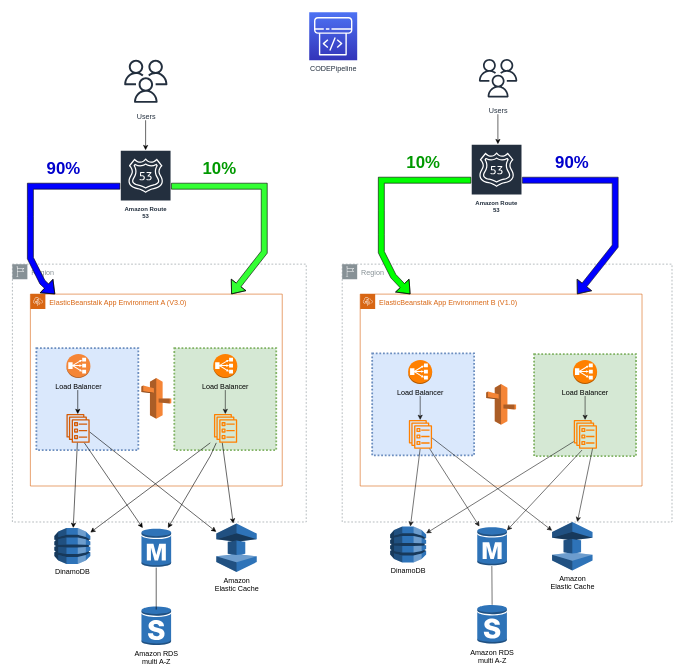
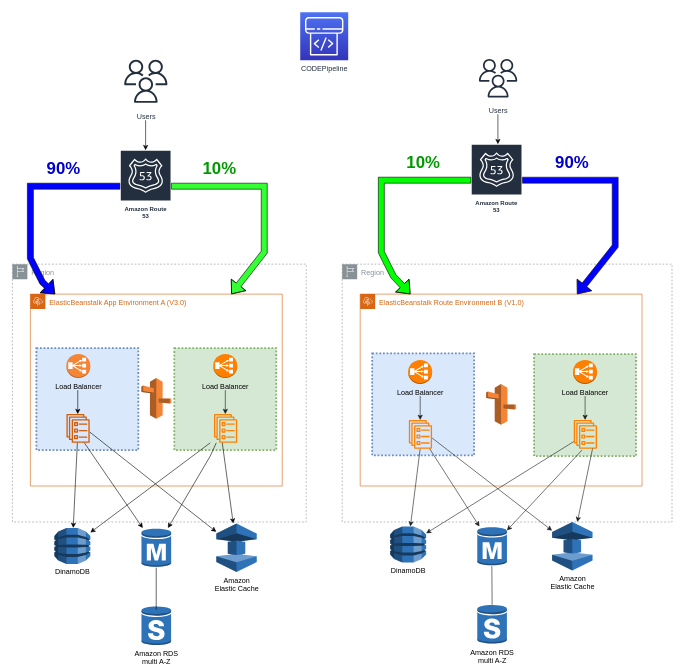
  <mxCell id="0" />
  <mxCell id="1" parent="0" />
  <mxCell id="2" value="" style="whiteSpace=wrap;html=1;aspect=fixed;dashed=1;dashPattern=1 1;strokeWidth=3;fillColor=#d5e8d4;strokeColor=#82b366;" vertex="1" parent="1"><mxGeometry x="890" y="590" width="170" height="170" as="geometry" /></mxCell>
  <mxCell id="3" value="" style="whiteSpace=wrap;html=1;aspect=fixed;dashed=1;dashPattern=1 1;strokeWidth=3;fillColor=#dae8fc;strokeColor=#6c8ebf;" vertex="1" parent="1"><mxGeometry x="620" y="588.88" width="170" height="170" as="geometry" /></mxCell>
  <mxCell id="4" value="Amazon Route 53" style="sketch=0;outlineConnect=0;fontColor=#232F3E;gradientColor=none;strokeColor=#ffffff;fillColor=#232F3E;dashed=0;verticalLabelPosition=middle;verticalAlign=bottom;align=center;html=1;whiteSpace=wrap;fontSize=10;fontStyle=1;spacing=3;shape=mxgraph.aws4.productIcon;prIcon=mxgraph.aws4.route_53;" vertex="1" parent="1"><mxGeometry x="199.75" y="250" width="85" height="120" as="geometry" /></mxCell>
  <mxCell id="5" value="Users" style="sketch=0;outlineConnect=0;fontColor=#232F3E;gradientColor=none;strokeColor=#232F3E;fillColor=#ffffff;dashed=0;verticalLabelPosition=bottom;verticalAlign=top;align=center;html=1;fontSize=12;fontStyle=0;aspect=fixed;shape=mxgraph.aws4.resourceIcon;resIcon=mxgraph.aws4.users;" vertex="1" parent="1"><mxGeometry x="197.5" width="90" height="90" as="geometry" y="90" /></mxCell>
  <mxCell id="6" value="Region" style="sketch=0;outlineConnect=0;gradientColor=none;html=1;whiteSpace=wrap;fontSize=12;fontStyle=0;shape=mxgraph.aws4.group;grIcon=mxgraph.aws4.group_region;strokeColor=#879196;fillColor=none;verticalAlign=top;align=left;spacingLeft=30;fontColor=#879196;dashed=1;" vertex="1" parent="1"><mxGeometry x="20" y="440" width="490" height="430" as="geometry" /></mxCell>
  <mxCell id="7" value="Region" style="sketch=0;outlineConnect=0;gradientColor=none;html=1;whiteSpace=wrap;fontSize=12;fontStyle=0;shape=mxgraph.aws4.group;grIcon=mxgraph.aws4.group_region;strokeColor=#879196;fillColor=none;verticalAlign=top;align=left;spacingLeft=30;fontColor=#879196;dashed=1;" vertex="1" parent="1"><mxGeometry x="570" y="440" width="550" height="430" as="geometry" /></mxCell>
  <mxCell id="8" value="ElasticBeanstalk App Environment A (V3.0)" style="points=[[0,0],[0.25,0],[0.5,0],[0.75,0],[1,0],[1,0.25],[1,0.5],[1,0.75],[1,1],[0.75,1],[0.5,1],[0.25,1],[0,1],[0,0.75],[0,0.5],[0,0.25]];outlineConnect=0;gradientColor=none;html=1;whiteSpace=wrap;fontSize=12;fontStyle=0;container=1;pointerEvents=0;collapsible=0;recursiveResize=0;shape=mxgraph.aws4.group;grIcon=mxgraph.aws4.group_elastic_beanstalk;strokeColor=#D86613;fillColor=none;verticalAlign=top;align=left;spacingLeft=30;fontColor=#D86613;dashed=0;" vertex="1" parent="1"><mxGeometry x="50" y="490" width="420" height="320" as="geometry" /></mxCell>
  <mxCell id="9" value="" style="whiteSpace=wrap;html=1;aspect=fixed;dashed=1;dashPattern=1 1;strokeWidth=3;fillColor=#dae8fc;strokeColor=#6c8ebf;" vertex="1" parent="8"><mxGeometry x="10" y="90" width="170" height="170" as="geometry" /></mxCell>
  <mxCell id="10" value="Load Balancer" style="outlineConnect=0;dashed=0;verticalLabelPosition=bottom;verticalAlign=top;align=center;html=1;shape=mxgraph.aws3.classic_load_balancer;fillColor=#F58536;gradientColor=none;" vertex="1" parent="8"><mxGeometry x="60" y="100" width="40" height="40" as="geometry" /></mxCell>
  <mxCell id="11" value="" style="sketch=0;outlineConnect=0;fontColor=#232F3E;gradientColor=none;fillColor=#D45B07;strokeColor=none;dashed=0;verticalLabelPosition=bottom;verticalAlign=top;align=center;html=1;fontSize=12;fontStyle=0;aspect=fixed;pointerEvents=1;shape=mxgraph.aws4.ecs_service;" vertex="1" parent="8"><mxGeometry x="60" y="200" width="39" height="48" as="geometry" /></mxCell>
  <mxCell id="12" value="" style="endArrow=classic;html=1;rounded=0;" edge="1" parent="8"><mxGeometry width="50" height="50" relative="1" as="geometry"><mxPoint x="79" y="160" as="sourcePoint" /><mxPoint x="79" y="200" as="targetPoint" /></mxGeometry></mxCell>
  <mxCell id="13" value="" style="whiteSpace=wrap;html=1;aspect=fixed;dashed=1;dashPattern=1 1;strokeWidth=3;fillColor=#d5e8d4;strokeColor=#82b366;" vertex="1" parent="8"><mxGeometry x="240" y="90" width="170" height="170" as="geometry" /></mxCell>
  <mxCell id="14" value="Load Balancer" style="outlineConnect=0;dashed=0;verticalLabelPosition=bottom;verticalAlign=top;align=center;html=1;shape=mxgraph.aws3.classic_load_balancer;fillColor=#FF8000;strokeColor=#b85450;" vertex="1" parent="8"><mxGeometry x="305" y="100" width="40" height="40" as="geometry" /></mxCell>
  <mxCell id="15" value="" style="sketch=0;outlineConnect=0;fillColor=#FF8000;strokeColor=#FFFFFF;dashed=0;verticalLabelPosition=bottom;verticalAlign=top;align=center;html=1;fontSize=12;fontStyle=0;aspect=fixed;pointerEvents=1;shape=mxgraph.aws4.ecs_service;" vertex="1" parent="8"><mxGeometry x="306" y="200" width="39" height="48" as="geometry" /></mxCell>
  <mxCell id="16" value="" style="endArrow=classic;html=1;rounded=0;fillColor=#d5e8d4;strokeColor=#1A1A1A;" edge="1" parent="8"><mxGeometry width="50" height="50" relative="1" as="geometry"><mxPoint x="325.08" y="160" as="sourcePoint" /><mxPoint x="325.08" y="200" as="targetPoint" /></mxGeometry></mxCell>
  <mxCell id="17" value="" style="outlineConnect=0;dashed=0;verticalLabelPosition=bottom;verticalAlign=top;align=center;html=1;shape=mxgraph.aws3.route_53;fillColor=#F58536;gradientColor=none;dashPattern=1 1;strokeColor=#FFFFFF;strokeWidth=3;" vertex="1" parent="8"><mxGeometry x="185" y="140" width="50" height="67.75" as="geometry" /></mxCell>
  <mxCell id="18" value="" style="endArrow=classic;html=1;rounded=0;" edge="1" parent="8" target="32"><mxGeometry width="50" height="50" relative="1" as="geometry"><mxPoint x="90" y="248" as="sourcePoint" /><mxPoint x="140" y="278" as="targetPoint" /></mxGeometry></mxCell>
  <mxCell id="19" value="" style="endArrow=classic;html=1;rounded=0;" edge="1" parent="8" target="34"><mxGeometry width="50" height="50" relative="1" as="geometry"><mxPoint x="99" y="230" as="sourcePoint" /><mxPoint x="149" y="260" as="targetPoint" /></mxGeometry></mxCell>
  <mxCell id="20" value="" style="endArrow=classic;html=1;rounded=0;" edge="1" parent="8" target="31"><mxGeometry width="50" height="50" relative="1" as="geometry"><mxPoint x="300" y="248" as="sourcePoint" /><mxPoint x="270" y="278" as="targetPoint" /></mxGeometry></mxCell>
  <mxCell id="21" value="" style="endArrow=classic;html=1;rounded=0;" edge="1" parent="8" target="32"><mxGeometry width="50" height="50" relative="1" as="geometry"><mxPoint x="310" y="248" as="sourcePoint" /><mxPoint x="280" y="278" as="targetPoint" /><Array as="points"><mxPoint x="300" y="270" /></Array></mxGeometry></mxCell>
  <mxCell id="22" value="" style="endArrow=classic;html=1;rounded=0;" edge="1" parent="8" target="34"><mxGeometry width="50" height="50" relative="1" as="geometry"><mxPoint x="320" y="248" as="sourcePoint" /><mxPoint x="290" y="278" as="targetPoint" /></mxGeometry></mxCell>
- <mxCell id="23" value="ElasticBeanstalk App Environment B (V1.0)" style="points=[[0,0],[0.25,0],[0.5,0],[0.75,0],[1,0],[1,0.25],[1,0.5],[1,0.75],[1,1],[0.75,1],[0.5,1],[0.25,1],[0,1],[0,0.75],[0,0.5],[0,0.25]];outlineConnect=0;gradientColor=none;html=1;whiteSpace=wrap;fontSize=12;fontStyle=0;container=1;pointerEvents=0;collapsible=0;recursiveResize=0;shape=mxgraph.aws4.group;grIcon=mxgraph.aws4.group_elastic_beanstalk;strokeColor=#D86613;fillColor=none;verticalAlign=top;align=left;spacingLeft=30;fontColor=#D86613;dashed=0;" vertex="1" parent="1"><mxGeometry x="600" y="490" width="470" height="320" as="geometry" /></mxCell>
+ <mxCell id="23" value="ElasticBeanstalk Route Environment B (V1.0)" style="points=[[0,0],[0.25,0],[0.5,0],[0.75,0],[1,0],[1,0.25],[1,0.5],[1,0.75],[1,1],[0.75,1],[0.5,1],[0.25,1],[0,1],[0,0.75],[0,0.5],[0,0.25]];outlineConnect=0;gradientColor=none;html=1;whiteSpace=wrap;fontSize=12;fontStyle=0;container=1;pointerEvents=0;collapsible=0;recursiveResize=0;shape=mxgraph.aws4.group;grIcon=mxgraph.aws4.group_elastic_beanstalk;strokeColor=#D86613;fillColor=none;verticalAlign=top;align=left;spacingLeft=30;fontColor=#D86613;dashed=0;" vertex="1" parent="1"><mxGeometry x="600" y="490" width="470" height="320" as="geometry" /></mxCell>
  <mxCell id="24" value="" style="outlineConnect=0;dashed=0;verticalLabelPosition=bottom;verticalAlign=top;align=center;html=1;shape=mxgraph.aws3.route_53;fillColor=#F58536;gradientColor=none;dashPattern=1 1;strokeColor=#FFFFFF;strokeWidth=3;" vertex="1" parent="23"><mxGeometry x="210" y="150.01" width="50" height="67.75" as="geometry" /></mxCell>
  <mxCell id="25" value="" style="endArrow=classic;html=1;rounded=0;strokeColor=#1A1A1A;" edge="1" parent="23" target="35"><mxGeometry width="50" height="50" relative="1" as="geometry"><mxPoint x="100" y="257.88" as="sourcePoint" /><mxPoint x="90" y="357.88" as="targetPoint" /></mxGeometry></mxCell>
  <mxCell id="26" value="" style="endArrow=classic;html=1;rounded=0;strokeColor=#1A1A1A;" edge="1" parent="23" target="38"><mxGeometry width="50" height="50" relative="1" as="geometry"><mxPoint x="120" y="240" as="sourcePoint" /><mxPoint x="190" y="330" as="targetPoint" /><Array as="points" /></mxGeometry></mxCell>
  <mxCell id="27" value="" style="endArrow=classic;html=1;rounded=0;strokeColor=#1A1A1A;entryX=1;entryY=0.1;entryDx=0;entryDy=0;entryPerimeter=0;" edge="1" parent="23" target="36"><mxGeometry width="50" height="50" relative="1" as="geometry"><mxPoint x="370" y="260" as="sourcePoint" /><mxPoint x="320" y="340" as="targetPoint" /></mxGeometry></mxCell>
  <mxCell id="28" value="Amazon Route 53" style="sketch=0;outlineConnect=0;fontColor=#232F3E;gradientColor=none;strokeColor=#ffffff;fillColor=#232F3E;dashed=0;verticalLabelPosition=middle;verticalAlign=bottom;align=center;html=1;whiteSpace=wrap;fontSize=10;fontStyle=1;spacing=3;shape=mxgraph.aws4.productIcon;prIcon=mxgraph.aws4.route_53;" vertex="1" parent="1"><mxGeometry x="785" y="240" width="85" height="120" as="geometry" /></mxCell>
  <mxCell id="29" value="Users" style="sketch=0;outlineConnect=0;fontColor=#232F3E;gradientColor=none;strokeColor=#232F3E;fillColor=#ffffff;dashed=0;verticalLabelPosition=bottom;verticalAlign=top;align=center;html=1;fontSize=12;fontStyle=0;aspect=fixed;shape=mxgraph.aws4.resourceIcon;resIcon=mxgraph.aws4.users;" vertex="1" parent="1"><mxGeometry x="790" width="80" height="80" as="geometry" y="90" /></mxCell>
- <mxCell id="30" value="CODEPipeline" style="sketch=0;points=[[0,0,0],[0.25,0,0],[0.5,0,0],[0.75,0,0],[1,0,0],[0,1,0],[0.25,1,0],[0.5,1,0],[0.75,1,0],[1,1,0],[0,0.25,0],[0,0.5,0],[0,0.75,0],[1,0.25,0],[1,0.5,0],[1,0.75,0]];outlineConnect=0;fontColor=#232F3E;gradientColor=#4D72F3;gradientDirection=north;fillColor=#3334B9;strokeColor=#ffffff;dashed=0;verticalLabelPosition=bottom;verticalAlign=top;align=center;html=1;fontSize=12;fontStyle=0;aspect=fixed;shape=mxgraph.aws4.resourceIcon;resIcon=mxgraph.aws4.codepipeline;" vertex="1" parent="1"><mxGeometry x="515" y="20" width="80" height="80" as="geometry" /></mxCell>
+ <mxCell id="30" value="CODEPipeline" style="sketch=0;points=[[0,0,0],[0.25,0,0],[0.5,0,0],[0.75,0,0],[1,0,0],[0,1,0],[0.25,1,0],[0.5,1,0],[0.75,1,0],[1,1,0],[0,0.25,0],[0,0.5,0],[0,0.75,0],[1,0.25,0],[1,0.5,0],[1,0.75,0]];outlineConnect=0;fontColor=#232F3E;gradientColor=#4D72F3;gradientDirection=north;fillColor=#3334B9;strokeColor=#ffffff;dashed=0;verticalLabelPosition=bottom;verticalAlign=top;align=center;html=1;fontSize=12;fontStyle=0;aspect=fixed;shape=mxgraph.aws4.resourceIcon;resIcon=mxgraph.aws4.codepipeline;" vertex="1" parent="1"><mxGeometry x="500" y="20" width="80" height="80" as="geometry" /></mxCell>
  <mxCell id="31" value="DinamoDB" style="outlineConnect=0;dashed=0;verticalLabelPosition=bottom;verticalAlign=top;align=center;html=1;shape=mxgraph.aws3.dynamo_db;fillColor=#2E73B8;gradientColor=none;dashPattern=1 1;strokeColor=#FFFFFF;strokeWidth=3;" vertex="1" parent="1"><mxGeometry x="90" y="880" width="60" height="60" as="geometry" /></mxCell>
  <mxCell id="32" value="" style="outlineConnect=0;dashed=0;verticalLabelPosition=bottom;verticalAlign=top;align=center;html=1;shape=mxgraph.aws3.rds_db_instance;fillColor=#2E73B8;gradientColor=none;dashPattern=1 1;strokeColor=#FFFFFF;strokeWidth=3;" vertex="1" parent="1"><mxGeometry x="235.25" y="880" width="49.5" height="66" as="geometry" /></mxCell>
  <mxCell id="33" value="Amazon RDS&lt;br&gt;multi A-Z" style="outlineConnect=0;dashed=0;verticalLabelPosition=bottom;verticalAlign=top;align=center;html=1;shape=mxgraph.aws3.rds_db_instance_standby_multi_az;fillColor=#2E73B8;gradientColor=none;dashPattern=1 1;strokeColor=#FFFFFF;strokeWidth=3;" vertex="1" parent="1"><mxGeometry x="235.25" y="1010" width="49.5" height="66" as="geometry" /></mxCell>
  <mxCell id="34" value="Amazon&lt;br&gt;Elastic Cache" style="outlineConnect=0;dashed=0;verticalLabelPosition=bottom;verticalAlign=top;align=center;html=1;shape=mxgraph.aws3.elasticache;fillColor=#2E73B8;gradientColor=none;dashPattern=1 1;strokeColor=#FFFFFF;strokeWidth=3;" vertex="1" parent="1"><mxGeometry x="360" y="872.5" width="67.5" height="81" as="geometry" /></mxCell>
  <mxCell id="35" value="DinamoDB" style="outlineConnect=0;dashed=0;verticalLabelPosition=bottom;verticalAlign=top;align=center;html=1;shape=mxgraph.aws3.dynamo_db;fillColor=#2E73B8;gradientColor=none;dashPattern=1 1;strokeColor=#FFFFFF;strokeWidth=3;" vertex="1" parent="1"><mxGeometry x="650" y="877.5" width="60" height="60" as="geometry" /></mxCell>
  <mxCell id="36" value="" style="outlineConnect=0;dashed=0;verticalLabelPosition=bottom;verticalAlign=top;align=center;html=1;shape=mxgraph.aws3.rds_db_instance;fillColor=#2E73B8;gradientColor=none;dashPattern=1 1;strokeColor=#FFFFFF;strokeWidth=3;" vertex="1" parent="1"><mxGeometry x="795.25" y="877.5" width="49.5" height="66" as="geometry" /></mxCell>
  <mxCell id="37" value="Amazon RDS&lt;br&gt;multi A-Z" style="outlineConnect=0;dashed=0;verticalLabelPosition=bottom;verticalAlign=top;align=center;html=1;shape=mxgraph.aws3.rds_db_instance_standby_multi_az;fillColor=#2E73B8;gradientColor=none;dashPattern=1 1;strokeColor=#FFFFFF;strokeWidth=3;" vertex="1" parent="1"><mxGeometry x="795.25" y="1007.5" width="49.5" height="66" as="geometry" /></mxCell>
  <mxCell id="38" value="Amazon&lt;br&gt;Elastic Cache" style="outlineConnect=0;dashed=0;verticalLabelPosition=bottom;verticalAlign=top;align=center;html=1;shape=mxgraph.aws3.elasticache;fillColor=#2E73B8;gradientColor=none;dashPattern=1 1;strokeColor=#FFFFFF;strokeWidth=3;" vertex="1" parent="1"><mxGeometry x="920" y="870" width="67.5" height="81" as="geometry" /></mxCell>
  <mxCell id="39" value="" style="endArrow=classic;html=1;rounded=0;" edge="1" parent="1" source="11" target="31"><mxGeometry width="50" height="50" relative="1" as="geometry"><mxPoint x="160" y="860" as="sourcePoint" /><mxPoint x="210" y="810" as="targetPoint" /></mxGeometry></mxCell>
  <mxCell id="40" value="" style="endArrow=none;html=1;rounded=0;" edge="1" parent="1"><mxGeometry width="50" height="50" relative="1" as="geometry"><mxPoint x="259.83" y="1016" as="sourcePoint" /><mxPoint x="259.83" y="946" as="targetPoint" /></mxGeometry></mxCell>
  <mxCell id="41" value="" style="shape=flexArrow;endArrow=classic;html=1;rounded=0;fillColor=#0000FF;" edge="1" parent="1" source="4" target="8"><mxGeometry width="50" height="50" relative="1" as="geometry"><mxPoint x="80" y="290" as="sourcePoint" /><mxPoint x="80" y="410" as="targetPoint" /><Array as="points"><mxPoint x="50" y="310" /><mxPoint x="50" y="360" /><mxPoint x="50" y="400" /><mxPoint x="50" y="430" /><mxPoint x="70" y="470" /></Array></mxGeometry></mxCell>
  <mxCell id="42" value="" style="shape=flexArrow;endArrow=classic;html=1;rounded=0;fillColor=#33FF33;" edge="1" parent="1" source="4" target="8"><mxGeometry width="50" height="50" relative="1" as="geometry"><mxPoint x="440" y="320" as="sourcePoint" /><mxPoint x="427.5" y="320" as="targetPoint" /><Array as="points"><mxPoint x="440" y="310" /><mxPoint x="440" y="420" /></Array></mxGeometry></mxCell>
  <mxCell id="43" value="" style="endArrow=classic;html=1;rounded=0;" edge="1" parent="1"><mxGeometry width="50" height="50" relative="1" as="geometry"><mxPoint x="242.16" y="200" as="sourcePoint" /><mxPoint x="242.16" y="250" as="targetPoint" /></mxGeometry></mxCell>
  <mxCell id="44" value="" style="shape=flexArrow;endArrow=classic;html=1;rounded=0;strokeColor=#1A1A1A;fillColor=#0000FF;" edge="1" parent="1" target="23"><mxGeometry width="50" height="50" relative="1" as="geometry"><mxPoint x="870" y="300" as="sourcePoint" /><mxPoint x="970.467" y="480" as="targetPoint" /><Array as="points"><mxPoint x="1025.25" y="300" /><mxPoint x="1025.25" y="410" /></Array></mxGeometry></mxCell>
  <mxCell id="45" value="" style="shape=flexArrow;endArrow=classic;html=1;rounded=0;fillColor=#00FF00;" edge="1" parent="1" target="23"><mxGeometry width="50" height="50" relative="1" as="geometry"><mxPoint x="785" y="300" as="sourcePoint" /><mxPoint x="676.361" y="480" as="targetPoint" /><Array as="points"><mxPoint x="635.25" y="300" /><mxPoint x="635.25" y="350" /><mxPoint x="635.25" y="390" /><mxPoint x="635.25" y="420" /><mxPoint x="655.25" y="460" /></Array></mxGeometry></mxCell>
  <mxCell id="46" value="" style="endArrow=classic;html=1;rounded=0;" edge="1" parent="1"><mxGeometry width="50" height="50" relative="1" as="geometry"><mxPoint x="829.66" y="190" as="sourcePoint" /><mxPoint x="829.66" y="240" as="targetPoint" /></mxGeometry></mxCell>
  <mxCell id="47" value="" style="endArrow=none;html=1;rounded=0;strokeColor=#1A1A1A;exitX=0.5;exitY=0.01;exitDx=0;exitDy=0;exitPerimeter=0;" edge="1" parent="1" source="37"><mxGeometry width="50" height="50" relative="1" as="geometry"><mxPoint x="819.58" y="1003.5" as="sourcePoint" /><mxPoint x="819.58" y="943.5" as="targetPoint" /></mxGeometry></mxCell>
  <mxCell id="48" value="Load Balancer" style="outlineConnect=0;dashed=0;verticalLabelPosition=bottom;verticalAlign=top;align=center;html=1;shape=mxgraph.aws3.classic_load_balancer;fillColor=#FF8000;strokeColor=#b85450;" vertex="1" parent="1"><mxGeometry x="955" y="599.88" width="40" height="40" as="geometry" /></mxCell>
  <mxCell id="49" value="" style="sketch=0;outlineConnect=0;fillColor=#FF8000;strokeColor=#FFFFFF;dashed=0;verticalLabelPosition=bottom;verticalAlign=top;align=center;html=1;fontSize=12;fontStyle=0;aspect=fixed;pointerEvents=1;shape=mxgraph.aws4.ecs_service;" vertex="1" parent="1"><mxGeometry x="956" y="699.88" width="39" height="48" as="geometry" /></mxCell>
  <mxCell id="50" value="" style="endArrow=classic;html=1;rounded=0;fillColor=#d5e8d4;strokeColor=#1A1A1A;" edge="1" parent="1"><mxGeometry width="50" height="50" relative="1" as="geometry"><mxPoint x="975.08" y="659.88" as="sourcePoint" /><mxPoint x="975.08" y="699.88" as="targetPoint" /></mxGeometry></mxCell>
  <mxCell id="51" value="Load Balancer" style="outlineConnect=0;dashed=0;verticalLabelPosition=bottom;verticalAlign=top;align=center;html=1;shape=mxgraph.aws3.classic_load_balancer;fillColor=#FF8000;strokeColor=#b85450;" vertex="1" parent="1"><mxGeometry x="680" y="599.88" width="40" height="40" as="geometry" /></mxCell>
  <mxCell id="52" value="" style="sketch=0;outlineConnect=0;fillColor=#FF8000;strokeColor=#FFFFFF;dashed=0;verticalLabelPosition=bottom;verticalAlign=top;align=center;html=1;fontSize=12;fontStyle=0;aspect=fixed;pointerEvents=1;shape=mxgraph.aws4.ecs_service;" vertex="1" parent="1"><mxGeometry x="681" y="699.88" width="39" height="48" as="geometry" /></mxCell>
  <mxCell id="53" value="" style="endArrow=classic;html=1;rounded=0;fillColor=#d5e8d4;strokeColor=#1A1A1A;" edge="1" parent="1"><mxGeometry width="50" height="50" relative="1" as="geometry"><mxPoint x="700.08" y="659.88" as="sourcePoint" /><mxPoint x="700.08" y="699.88" as="targetPoint" /></mxGeometry></mxCell>
  <mxCell id="54" value="" style="endArrow=classic;html=1;rounded=0;strokeColor=#1A1A1A;" edge="1" parent="1" source="52" target="36"><mxGeometry width="50" height="50" relative="1" as="geometry"><mxPoint x="720" y="740" as="sourcePoint" /><mxPoint x="749.999" y="849.62" as="targetPoint" /></mxGeometry></mxCell>
  <mxCell id="55" value="" style="endArrow=classic;html=1;rounded=0;strokeColor=#1A1A1A;" edge="1" parent="1" source="49" target="35"><mxGeometry width="50" height="50" relative="1" as="geometry"><mxPoint x="970" y="730" as="sourcePoint" /><mxPoint x="880" y="810" as="targetPoint" /></mxGeometry></mxCell>
  <mxCell id="56" value="" style="endArrow=classic;html=1;rounded=0;strokeColor=#1A1A1A;" edge="1" parent="1" target="38"><mxGeometry width="50" height="50" relative="1" as="geometry"><mxPoint x="987.5" y="747.5" as="sourcePoint" /><mxPoint x="932.5" y="877.5" as="targetPoint" /></mxGeometry></mxCell>
  <mxCell id="57" value="90%" style="text;html=1;align=center;verticalAlign=middle;resizable=0;points=[];autosize=1;strokeColor=none;fillColor=none;fontSize=28;fontColor=#0000CC;fontStyle=1" vertex="1" parent="1"><mxGeometry x="70" y="260" width="70" height="40" as="geometry" /></mxCell>
  <mxCell id="58" value="&lt;font color=&quot;#009900&quot;&gt;10%&lt;/font&gt;" style="text;html=1;align=center;verticalAlign=middle;resizable=0;points=[];autosize=1;strokeColor=none;fillColor=none;fontSize=28;fontColor=#0000CC;fontStyle=1" vertex="1" parent="1"><mxGeometry x="330" y="260" width="70" height="40" as="geometry" /></mxCell>
  <mxCell id="59" value="&lt;font color=&quot;#009900&quot;&gt;10%&lt;/font&gt;" style="text;html=1;align=center;verticalAlign=middle;resizable=0;points=[];autosize=1;strokeColor=none;fillColor=none;fontSize=28;fontColor=#0000CC;fontStyle=1" vertex="1" parent="1"><mxGeometry x="670" y="250" width="70" height="40" as="geometry" /></mxCell>
  <mxCell id="60" value="90%" style="text;html=1;align=center;verticalAlign=middle;resizable=0;points=[];autosize=1;strokeColor=none;fillColor=none;fontSize=28;fontColor=#0000CC;fontStyle=1" vertex="1" parent="1"><mxGeometry x="917.5" y="250" width="70" height="40" as="geometry" /></mxCell>
